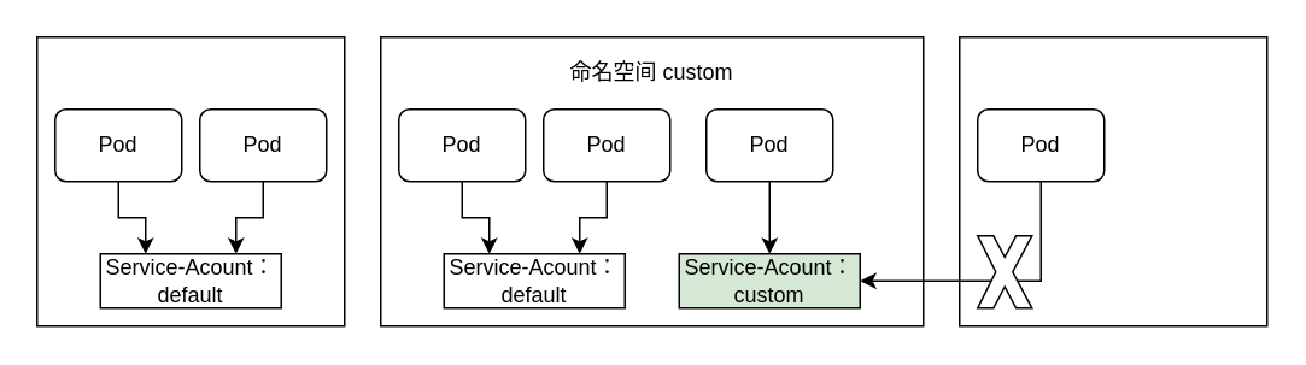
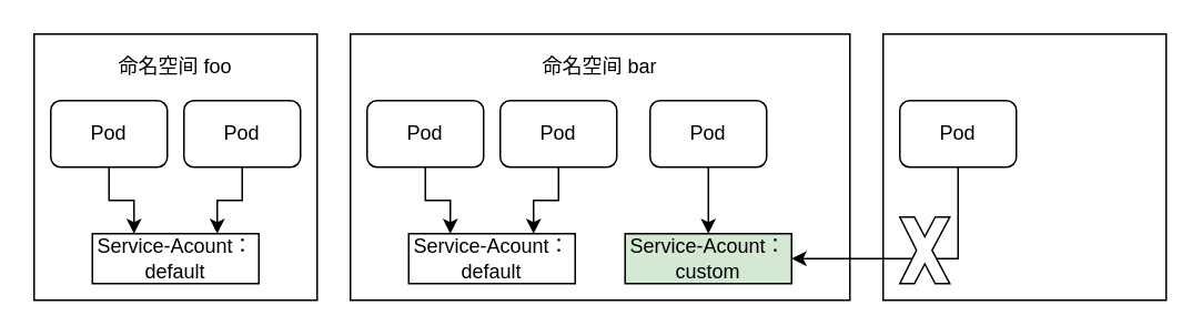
  <mxCell id="0" />
  <mxCell id="1" parent="0" />
  <mxCell id="2" value="" style="rounded=0;whiteSpace=wrap;html=1;" vertex="1" parent="1"><mxGeometry x="20" y="20" width="170" height="160" as="geometry" /></mxCell>
  <mxCell id="3" style="edgeStyle=orthogonalEdgeStyle;rounded=0;orthogonalLoop=1;jettySize=auto;html=1;entryX=0.25;entryY=0;entryDx=0;entryDy=0;" edge="1" parent="1" source="4" target="8"><mxGeometry relative="1" as="geometry" /></mxCell>
  <mxCell id="4" value="Pod" style="rounded=1;whiteSpace=wrap;html=1;" vertex="1" parent="1"><mxGeometry x="30" y="60" width="70" height="40" as="geometry" /></mxCell>
  <mxCell id="5" style="edgeStyle=orthogonalEdgeStyle;rounded=0;orthogonalLoop=1;jettySize=auto;html=1;entryX=0.75;entryY=0;entryDx=0;entryDy=0;" edge="1" parent="1" source="6" target="8"><mxGeometry relative="1" as="geometry" /></mxCell>
  <mxCell id="6" value="Pod" style="rounded=1;whiteSpace=wrap;html=1;" vertex="1" parent="1"><mxGeometry x="110" y="60" width="70" height="40" as="geometry" /></mxCell>
+ <mxCell id="7" value="命名空间 foo" style="text;html=1;strokeColor=none;fillColor=none;align=center;verticalAlign=middle;whiteSpace=wrap;rounded=0;" vertex="1" parent="1"><mxGeometry x="50" y="30" width="110" height="20" as="geometry" /></mxCell>
  <mxCell id="8" value="Service-Acount：&lt;br&gt;default" style="rounded=0;whiteSpace=wrap;html=1;" vertex="1" parent="1"><mxGeometry x="55" y="140" width="100" height="30" as="geometry" /></mxCell>
  <mxCell id="9" value="" style="rounded=0;whiteSpace=wrap;html=1;" vertex="1" parent="1"><mxGeometry x="210" y="20" width="300" height="160" as="geometry" /></mxCell>
  <mxCell id="10" style="edgeStyle=orthogonalEdgeStyle;rounded=0;orthogonalLoop=1;jettySize=auto;html=1;entryX=0.25;entryY=0;entryDx=0;entryDy=0;" edge="1" parent="1" source="11" target="15"><mxGeometry relative="1" as="geometry" /></mxCell>
  <mxCell id="11" value="Pod" style="rounded=1;whiteSpace=wrap;html=1;" vertex="1" parent="1"><mxGeometry x="220" y="60" width="70" height="40" as="geometry" /></mxCell>
  <mxCell id="12" style="edgeStyle=orthogonalEdgeStyle;rounded=0;orthogonalLoop=1;jettySize=auto;html=1;entryX=0.75;entryY=0;entryDx=0;entryDy=0;" edge="1" parent="1" source="13" target="15"><mxGeometry relative="1" as="geometry" /></mxCell>
  <mxCell id="13" value="Pod" style="rounded=1;whiteSpace=wrap;html=1;" vertex="1" parent="1"><mxGeometry x="300" y="60" width="70" height="40" as="geometry" /></mxCell>
- <mxCell id="14" value="命名空间 custom" style="text;html=1;strokeColor=none;fillColor=none;align=center;verticalAlign=middle;whiteSpace=wrap;rounded=0;" vertex="1" parent="1"><mxGeometry x="305" y="30" width="110" height="20" as="geometry" /></mxCell>
+ <mxCell id="14" value="命名空间 bar" style="text;html=1;strokeColor=none;fillColor=none;align=center;verticalAlign=middle;whiteSpace=wrap;rounded=0;" vertex="1" parent="1"><mxGeometry x="305" y="30" width="110" height="20" as="geometry" /></mxCell>
  <mxCell id="15" value="Service-Acount：&lt;br&gt;default" style="rounded=0;whiteSpace=wrap;html=1;" vertex="1" parent="1"><mxGeometry x="245" y="140" width="100" height="30" as="geometry" /></mxCell>
  <mxCell id="16" style="edgeStyle=orthogonalEdgeStyle;rounded=0;orthogonalLoop=1;jettySize=auto;html=1;" edge="1" parent="1" source="17" target="18"><mxGeometry relative="1" as="geometry" /></mxCell>
  <mxCell id="17" value="Pod" style="rounded=1;whiteSpace=wrap;html=1;" vertex="1" parent="1"><mxGeometry x="390" y="60" width="70" height="40" as="geometry" /></mxCell>
  <mxCell id="18" value="Service-Acount：&lt;br&gt;custom" style="rounded=0;whiteSpace=wrap;html=1;fillColor=#d5e8d4;" vertex="1" parent="1"><mxGeometry x="375" y="140" width="100" height="30" as="geometry" /></mxCell>
  <mxCell id="19" value="" style="rounded=0;whiteSpace=wrap;html=1;" vertex="1" parent="1"><mxGeometry x="530" y="20" width="170" height="160" as="geometry" /></mxCell>
  <mxCell id="20" style="edgeStyle=orthogonalEdgeStyle;rounded=0;orthogonalLoop=1;jettySize=auto;html=1;entryX=1;entryY=0.5;entryDx=0;entryDy=0;" edge="1" parent="1" source="21" target="18"><mxGeometry relative="1" as="geometry"><mxPoint x="590" y="140" as="targetPoint" /><Array as="points"><mxPoint x="575" y="155" /></Array></mxGeometry></mxCell>
  <mxCell id="21" value="Pod" style="rounded=1;whiteSpace=wrap;html=1;" vertex="1" parent="1"><mxGeometry x="540" y="60" width="70" height="40" as="geometry" /></mxCell>
  <mxCell id="22" value="" style="verticalLabelPosition=bottom;verticalAlign=top;html=1;shape=mxgraph.basic.x" vertex="1" parent="1"><mxGeometry x="540" y="130" width="30" height="40" as="geometry" /></mxCell>
